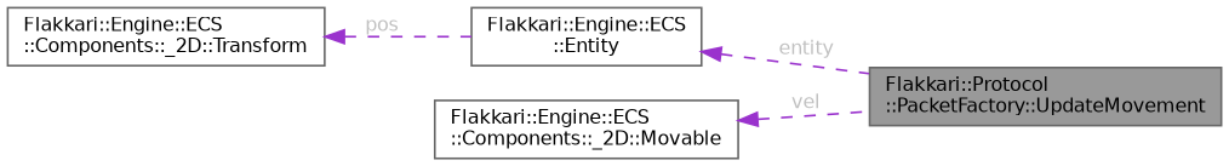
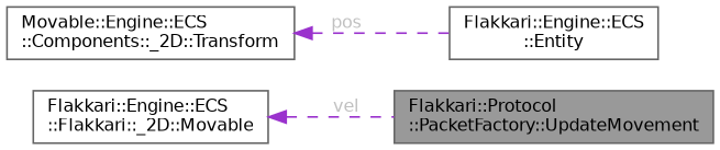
  digraph {
    rankdir=LR
    node [color=gray40 fillcolor=white fontname=Helvetica fontsize=10 shape=box style=filled]
    edge [color=darkorchid3 dir=back fontcolor=grey fontname=Helvetica fontsize=10 labelfontname=Helvetica labelfontsize=10 style=dashed]
    n1 [fillcolor=grey60 fontcolor=black height=0.2 label="Flakkari::Protocol\l::PacketFactory::UpdateMovement" width=0.4]
    n2 [height=0.2 label="Flakkari::Engine::ECS\l::Entity" width=0.4]
-   n3 [height=0.2 label="Flakkari::Engine::ECS\l::Components::_2D::Transform" width=0.4]
-   n4 [height=0.2 label="Flakkari::Engine::ECS\l::Components::_2D::Movable" width=0.4]
-   n2 -> n1 [label=" entity"]
+   n3 [height=0.2 label="Movable::Engine::ECS\l::Components::_2D::Transform" width=0.4]
+   n4 [height=0.2 label="Flakkari::Engine::ECS\l::Flakkari::_2D::Movable" width=0.4]
    n3 -> n2 [label=" pos"]
    n4 -> n1 [label=" vel"]
  }
